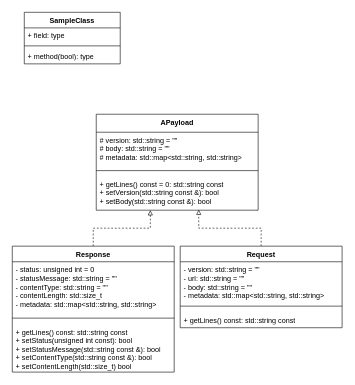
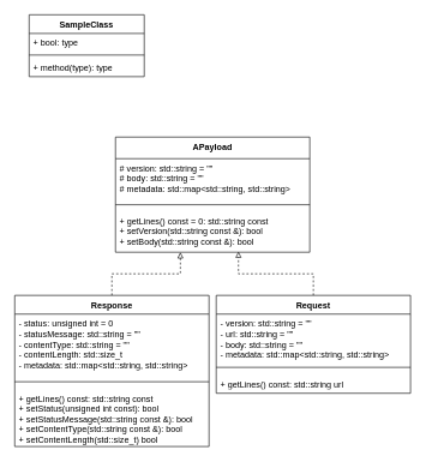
  <mxCell id="0" />
  <mxCell id="1" parent="0" />
  <mxCell id="2" value="SampleClass" style="swimlane;fontStyle=1;align=center;verticalAlign=top;childLayout=stackLayout;horizontal=1;startSize=26;horizontalStack=0;resizeParent=1;resizeParentMax=0;resizeLast=0;collapsible=1;marginBottom=0;whiteSpace=wrap;html=1;" parent="1" vertex="1"><mxGeometry x="40" y="20" width="160" height="86" as="geometry" /></mxCell>
- <mxCell id="3" value="+ field: type" style="text;strokeColor=none;fillColor=none;align=left;verticalAlign=top;spacingLeft=4;spacingRight=4;overflow=hidden;rotatable=0;points=[[0,0.5],[1,0.5]];portConstraint=eastwest;whiteSpace=wrap;html=1;" parent="2" vertex="1"><mxGeometry y="26" width="160" height="26" as="geometry" /></mxCell>
+ <mxCell id="3" value="+ bool: type" style="text;strokeColor=none;fillColor=none;align=left;verticalAlign=top;spacingLeft=4;spacingRight=4;overflow=hidden;rotatable=0;points=[[0,0.5],[1,0.5]];portConstraint=eastwest;whiteSpace=wrap;html=1;" parent="2" vertex="1"><mxGeometry y="26" width="160" height="26" as="geometry" /></mxCell>
  <mxCell id="4" value="" style="line;strokeWidth=1;fillColor=none;align=left;verticalAlign=middle;spacingTop=-1;spacingLeft=3;spacingRight=3;rotatable=0;labelPosition=right;points=[];portConstraint=eastwest;strokeColor=inherit;" parent="2" vertex="1"><mxGeometry y="52" width="160" height="8" as="geometry" /></mxCell>
- <mxCell id="5" value="+ method(bool): type" style="text;strokeColor=none;fillColor=none;align=left;verticalAlign=top;spacingLeft=4;spacingRight=4;overflow=hidden;rotatable=0;points=[[0,0.5],[1,0.5]];portConstraint=eastwest;whiteSpace=wrap;html=1;" parent="2" vertex="1"><mxGeometry y="60" width="160" height="26" as="geometry" /></mxCell>
+ <mxCell id="5" value="+ method(type): type" style="text;strokeColor=none;fillColor=none;align=left;verticalAlign=top;spacingLeft=4;spacingRight=4;overflow=hidden;rotatable=0;points=[[0,0.5],[1,0.5]];portConstraint=eastwest;whiteSpace=wrap;html=1;" parent="2" vertex="1"><mxGeometry y="60" width="160" height="26" as="geometry" /></mxCell>
  <mxCell id="6" value="APayload" style="swimlane;fontStyle=1;align=center;verticalAlign=top;childLayout=stackLayout;horizontal=1;startSize=30;horizontalStack=0;resizeParent=1;resizeParentMax=0;resizeLast=0;collapsible=1;marginBottom=0;whiteSpace=wrap;html=1;" parent="1" vertex="1"><mxGeometry x="160" y="190" width="270" height="160" as="geometry" /></mxCell>
  <mxCell id="7" value="# version: std::string = &quot;&quot;&lt;br&gt;# body: std::string = &quot;&quot;&lt;br&gt;# metadata: std::map&amp;lt;std::string, std::string&amp;gt;" style="text;strokeColor=none;fillColor=none;align=left;verticalAlign=top;spacingLeft=4;spacingRight=4;overflow=hidden;rotatable=0;points=[[0,0.5],[1,0.5]];portConstraint=eastwest;whiteSpace=wrap;html=1;" parent="6" vertex="1"><mxGeometry y="30" width="270" height="54" as="geometry" /></mxCell>
  <mxCell id="8" value="" style="line;strokeWidth=1;fillColor=none;align=left;verticalAlign=middle;spacingTop=-1;spacingLeft=3;spacingRight=3;rotatable=0;labelPosition=right;points=[];portConstraint=eastwest;strokeColor=inherit;" parent="6" vertex="1"><mxGeometry y="84" width="270" height="20" as="geometry" /></mxCell>
  <mxCell id="9" value="+ getLines() const = 0: std::string const&lt;br&gt;+ setVersion(std::string const &amp;amp;): bool&lt;br&gt;+ setBody(std::string const &amp;amp;): bool" style="text;strokeColor=none;fillColor=none;align=left;verticalAlign=top;spacingLeft=4;spacingRight=4;overflow=hidden;rotatable=0;points=[[0,0.5],[1,0.5]];portConstraint=eastwest;whiteSpace=wrap;html=1;" parent="6" vertex="1"><mxGeometry y="104" width="270" height="56" as="geometry" /></mxCell>
  <mxCell id="10" style="edgeStyle=orthogonalEdgeStyle;rounded=0;orthogonalLoop=1;jettySize=auto;html=1;dashed=1;endArrow=block;endFill=0;entryX=0.334;entryY=1;entryDx=0;entryDy=0;entryPerimeter=0;" parent="1" source="11" edge="1" target="9"><mxGeometry relative="1" as="geometry"><mxPoint x="250" y="330" as="targetPoint" /></mxGeometry></mxCell>
  <mxCell id="11" value="Response" style="swimlane;fontStyle=1;align=center;verticalAlign=top;childLayout=stackLayout;horizontal=1;startSize=26;horizontalStack=0;resizeParent=1;resizeParentMax=0;resizeLast=0;collapsible=1;marginBottom=0;whiteSpace=wrap;html=1;" parent="1" vertex="1"><mxGeometry x="20" y="410" width="270" height="210" as="geometry" /></mxCell>
  <mxCell id="12" value="- status: unsigned int = 0&lt;br&gt;- statusMessage: std::string = &quot;&quot;&lt;br&gt;- contentType: std::string = &quot;&quot;&lt;br&gt;- contentLength: std::size_t&lt;br&gt;- metadata: std::map&amp;lt;std::string, std::string&amp;gt;" style="text;strokeColor=none;fillColor=none;align=left;verticalAlign=top;spacingLeft=4;spacingRight=4;overflow=hidden;rotatable=0;points=[[0,0.5],[1,0.5]];portConstraint=eastwest;whiteSpace=wrap;html=1;" parent="11" vertex="1"><mxGeometry y="26" width="270" height="84" as="geometry" /></mxCell>
  <mxCell id="13" value="" style="line;strokeWidth=1;fillColor=none;align=left;verticalAlign=middle;spacingTop=-1;spacingLeft=3;spacingRight=3;rotatable=0;labelPosition=right;points=[];portConstraint=eastwest;strokeColor=inherit;" parent="11" vertex="1"><mxGeometry y="110" width="270" height="20" as="geometry" /></mxCell>
  <mxCell id="14" value="+ getLines() const: std::string const&lt;br&gt;+ setStatus(unsigned int const): bool&lt;br&gt;+ setStatusMessage(std::string const &amp;amp;): bool&lt;br&gt;+ setContentType(std::string const &amp;amp;): bool&lt;br&gt;+ setContentLength(std::size_t) bool" style="text;strokeColor=none;fillColor=none;align=left;verticalAlign=top;spacingLeft=4;spacingRight=4;overflow=hidden;rotatable=0;points=[[0,0.5],[1,0.5]];portConstraint=eastwest;whiteSpace=wrap;html=1;" parent="11" vertex="1"><mxGeometry y="130" width="270" height="80" as="geometry" /></mxCell>
  <mxCell id="15" style="edgeStyle=orthogonalEdgeStyle;rounded=0;orthogonalLoop=1;jettySize=auto;html=1;exitX=0.5;exitY=0;exitDx=0;exitDy=0;entryX=0.633;entryY=0.985;entryDx=0;entryDy=0;entryPerimeter=0;dashed=1;endArrow=block;endFill=0;" parent="1" source="16" target="9" edge="1"><mxGeometry relative="1" as="geometry" /></mxCell>
  <mxCell id="16" value="Request" style="swimlane;fontStyle=1;align=center;verticalAlign=top;childLayout=stackLayout;horizontal=1;startSize=26;horizontalStack=0;resizeParent=1;resizeParentMax=0;resizeLast=0;collapsible=1;marginBottom=0;whiteSpace=wrap;html=1;" parent="1" vertex="1"><mxGeometry x="300" y="410" width="270" height="136" as="geometry" /></mxCell>
  <mxCell id="17" value="- version: std::string = &quot;&quot;&lt;br&gt;- url: std::string = &quot;&quot;&lt;br&gt;- body: std::string = &quot;&quot;&lt;br&gt;- metadata: std::map&amp;lt;std::string, std::string&amp;gt;" style="text;strokeColor=none;fillColor=none;align=left;verticalAlign=top;spacingLeft=4;spacingRight=4;overflow=hidden;rotatable=0;points=[[0,0.5],[1,0.5]];portConstraint=eastwest;whiteSpace=wrap;html=1;" parent="16" vertex="1"><mxGeometry y="26" width="270" height="64" as="geometry" /></mxCell>
  <mxCell id="18" value="" style="line;strokeWidth=1;fillColor=none;align=left;verticalAlign=middle;spacingTop=-1;spacingLeft=3;spacingRight=3;rotatable=0;labelPosition=right;points=[];portConstraint=eastwest;strokeColor=inherit;" parent="16" vertex="1"><mxGeometry y="90" width="270" height="20" as="geometry" /></mxCell>
- <mxCell id="19" value="+ getLines() const: std::string const" style="text;strokeColor=none;fillColor=none;align=left;verticalAlign=top;spacingLeft=4;spacingRight=4;overflow=hidden;rotatable=0;points=[[0,0.5],[1,0.5]];portConstraint=eastwest;whiteSpace=wrap;html=1;" parent="16" vertex="1"><mxGeometry y="110" width="270" height="26" as="geometry" /></mxCell>
+ <mxCell id="19" value="+ getLines() const: std::string url" style="text;strokeColor=none;fillColor=none;align=left;verticalAlign=top;spacingLeft=4;spacingRight=4;overflow=hidden;rotatable=0;points=[[0,0.5],[1,0.5]];portConstraint=eastwest;whiteSpace=wrap;html=1;" parent="16" vertex="1"><mxGeometry y="110" width="270" height="26" as="geometry" /></mxCell>
